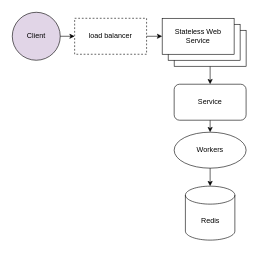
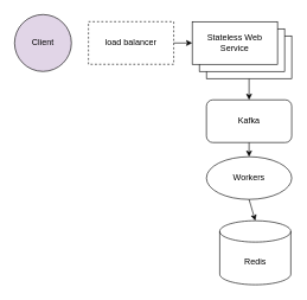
  <mxCell id="0" />
  <mxCell id="1" parent="0" />
  <mxCell id="2" value="Client" style="ellipse;whiteSpace=wrap;html=1;aspect=fixed;fillColor=#e1d5e7;" parent="1" vertex="1"><mxGeometry x="20" y="20" width="80" height="80" as="geometry" /></mxCell>
  <mxCell id="3" value="" style="endArrow=classic;html=1;rounded=0;exitX=0.5;exitY=1;exitDx=0;exitDy=0;entryX=0.5;entryY=0;entryDx=0;entryDy=0;" parent="1" source="5" edge="1" target="11"><mxGeometry width="50" height="50" relative="1" as="geometry"><mxPoint x="544" y="82.5" as="sourcePoint" /><mxPoint x="520" y="65" as="targetPoint" /></mxGeometry></mxCell>
  <mxCell id="4" value="" style="group" parent="1" vertex="1" connectable="0"><mxGeometry x="270" y="30" width="140" height="80" as="geometry" /></mxCell>
  <mxCell id="5" value="" style="rounded=0;whiteSpace=wrap;html=1;" parent="4" vertex="1"><mxGeometry x="20" y="20" width="120" height="60" as="geometry" /></mxCell>
  <mxCell id="6" value="" style="rounded=0;whiteSpace=wrap;html=1;" parent="4" vertex="1"><mxGeometry x="10" y="10" width="120" height="60" as="geometry" /></mxCell>
  <mxCell id="7" value="Stateless Web Service" style="rounded=0;whiteSpace=wrap;html=1;" parent="4" vertex="1"><mxGeometry width="120" height="60" as="geometry" /></mxCell>
  <mxCell id="8" value="load balancer" style="rounded=0;whiteSpace=wrap;html=1;dashed=1;" parent="1" vertex="1"><mxGeometry x="124" y="30" width="120" height="60" as="geometry" /></mxCell>
- <mxCell id="9" value="" style="edgeStyle=none;orthogonalLoop=1;jettySize=auto;html=1;rounded=0;exitX=1;exitY=0.5;exitDx=0;exitDy=0;entryX=0;entryY=0.5;entryDx=0;entryDy=0;" parent="1" source="2" target="8" edge="1"><mxGeometry width="100" relative="1" as="geometry"><mxPoint x="30" y="260" as="sourcePoint" /><mxPoint x="130" y="260" as="targetPoint" /><Array as="points" /></mxGeometry></mxCell>
  <mxCell id="10" value="" style="edgeStyle=none;orthogonalLoop=1;jettySize=auto;html=1;rounded=0;exitX=1;exitY=0.5;exitDx=0;exitDy=0;entryX=0;entryY=0.5;entryDx=0;entryDy=0;" parent="1" source="8" target="7" edge="1"><mxGeometry width="100" relative="1" as="geometry"><mxPoint x="200" y="110" as="sourcePoint" /><mxPoint x="270" y="140" as="targetPoint" /><Array as="points" /></mxGeometry></mxCell>
- <mxCell id="11" value="Service" style="rounded=1;whiteSpace=wrap;html=1;" vertex="1" parent="1"><mxGeometry x="290" y="140" width="120" height="60" as="geometry" /></mxCell>
+ <mxCell id="11" value="Kafka" style="rounded=1;whiteSpace=wrap;html=1;" vertex="1" parent="1"><mxGeometry x="290" y="140" width="120" height="60" as="geometry" /></mxCell>
  <mxCell id="12" value="Workers" style="ellipse;whiteSpace=wrap;html=1;" vertex="1" parent="1"><mxGeometry x="290" y="220" width="120" height="60" as="geometry" /></mxCell>
  <mxCell id="13" value="" style="edgeStyle=none;orthogonalLoop=1;jettySize=auto;html=1;rounded=0;exitX=0.5;exitY=1;exitDx=0;exitDy=0;entryX=0.5;entryY=0;entryDx=0;entryDy=0;" edge="1" parent="1" source="11" target="12"><mxGeometry width="100" relative="1" as="geometry"><mxPoint x="90" y="340" as="sourcePoint" /><mxPoint x="190" y="340" as="targetPoint" /><Array as="points" /></mxGeometry></mxCell>
- <mxCell id="14" value="Redis" style="shape=cylinder3;whiteSpace=wrap;html=1;boundedLbl=1;backgroundOutline=1;size=15;" vertex="1" parent="1"><mxGeometry x="308.75" y="310" width="82.5" height="90" as="geometry" /></mxCell>
+ <mxCell id="14" value="Redis" style="shape=cylinder3;whiteSpace=wrap;html=1;boundedLbl=1;backgroundOutline=1;size=15;" vertex="1" parent="1"><mxGeometry x="308.75" y="310" width="100" height="90" as="geometry" /></mxCell>
  <mxCell id="15" value="" style="edgeStyle=none;orthogonalLoop=1;jettySize=auto;html=1;rounded=0;exitX=0.5;exitY=1;exitDx=0;exitDy=0;entryX=0.5;entryY=0;entryDx=0;entryDy=0;entryPerimeter=0;" edge="1" parent="1" source="12" target="14"><mxGeometry width="100" relative="1" as="geometry"><mxPoint x="490" y="330" as="sourcePoint" /><mxPoint x="590" y="330" as="targetPoint" /><Array as="points" /></mxGeometry></mxCell>
